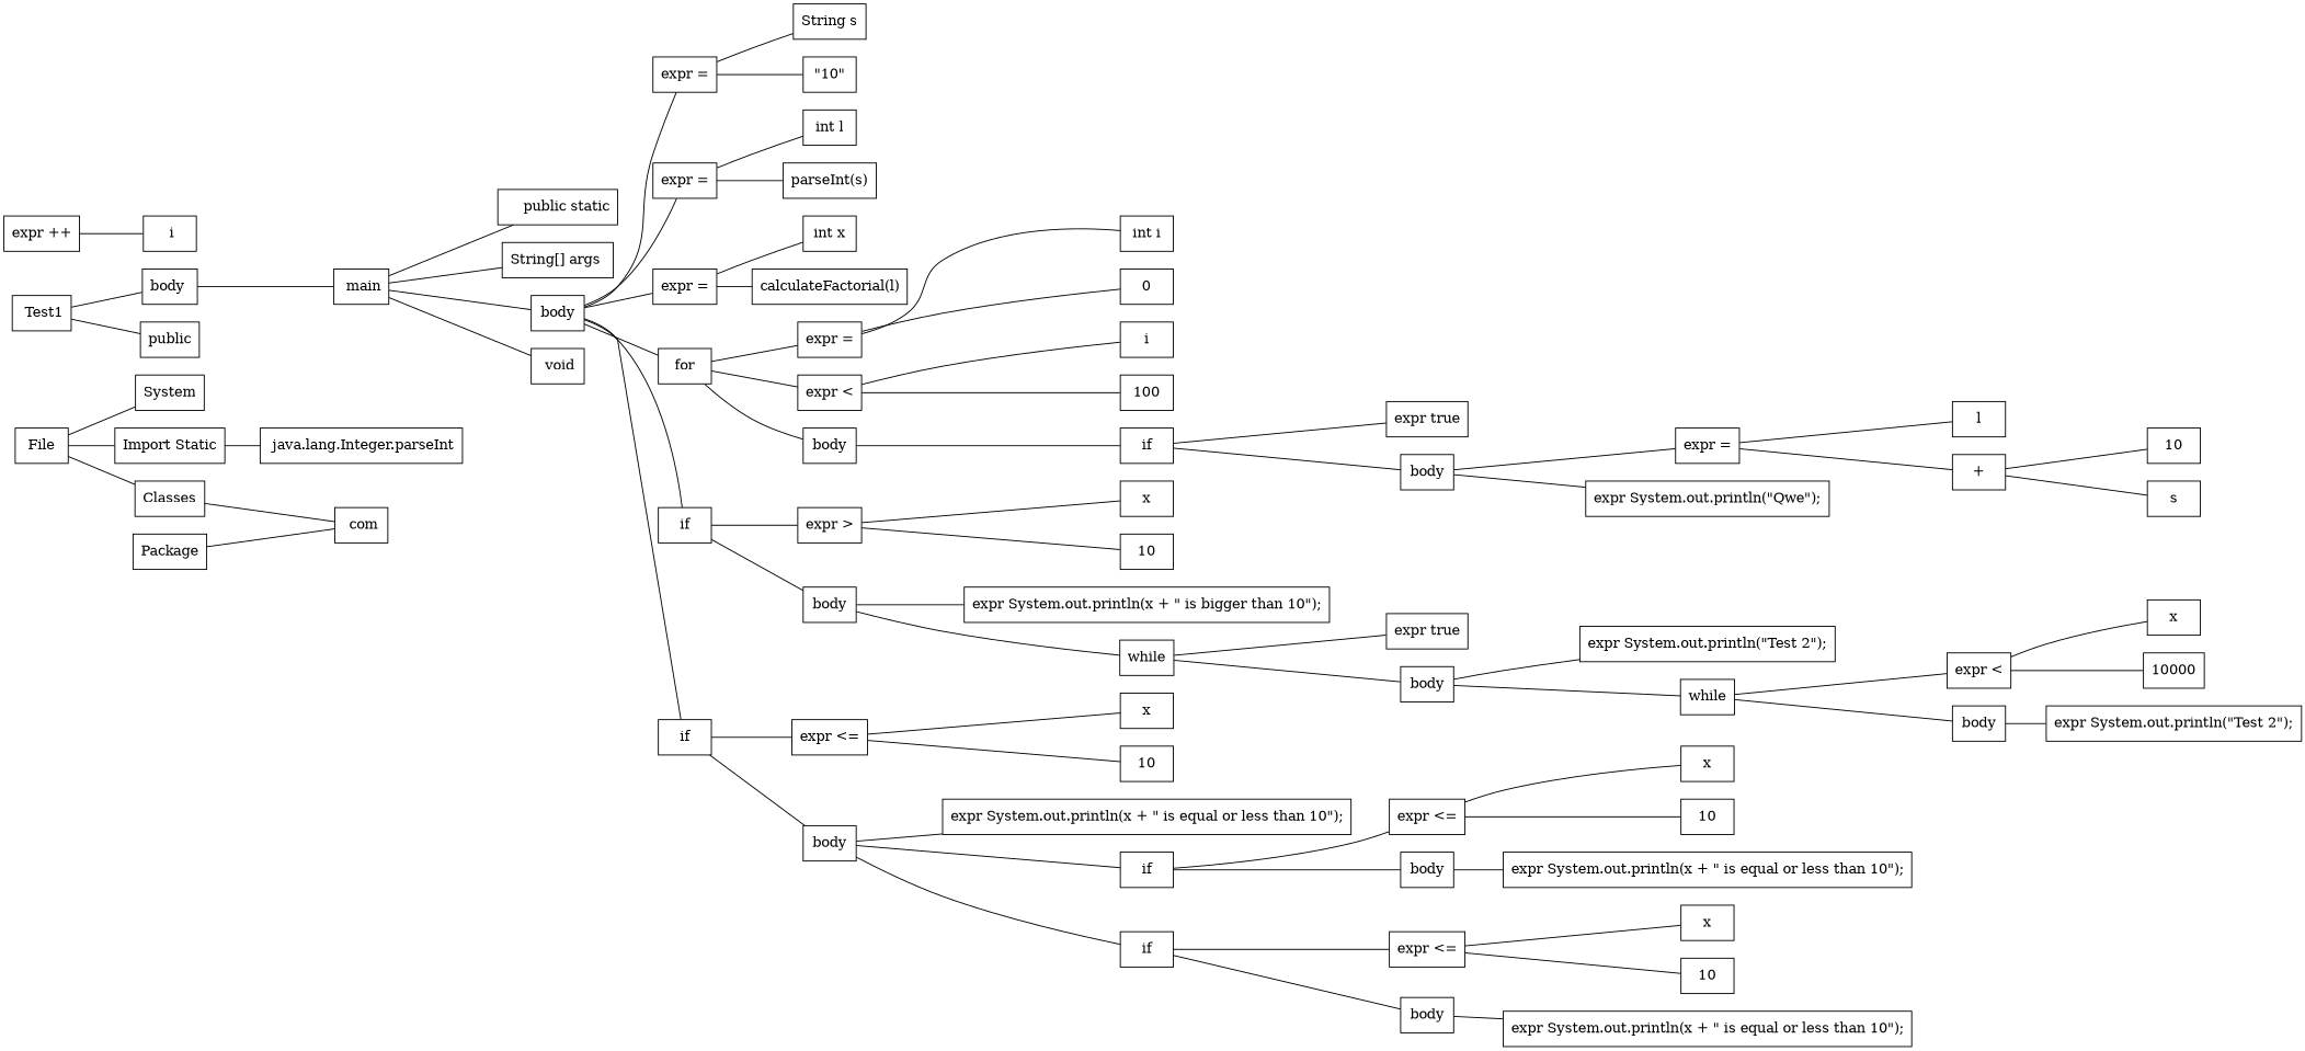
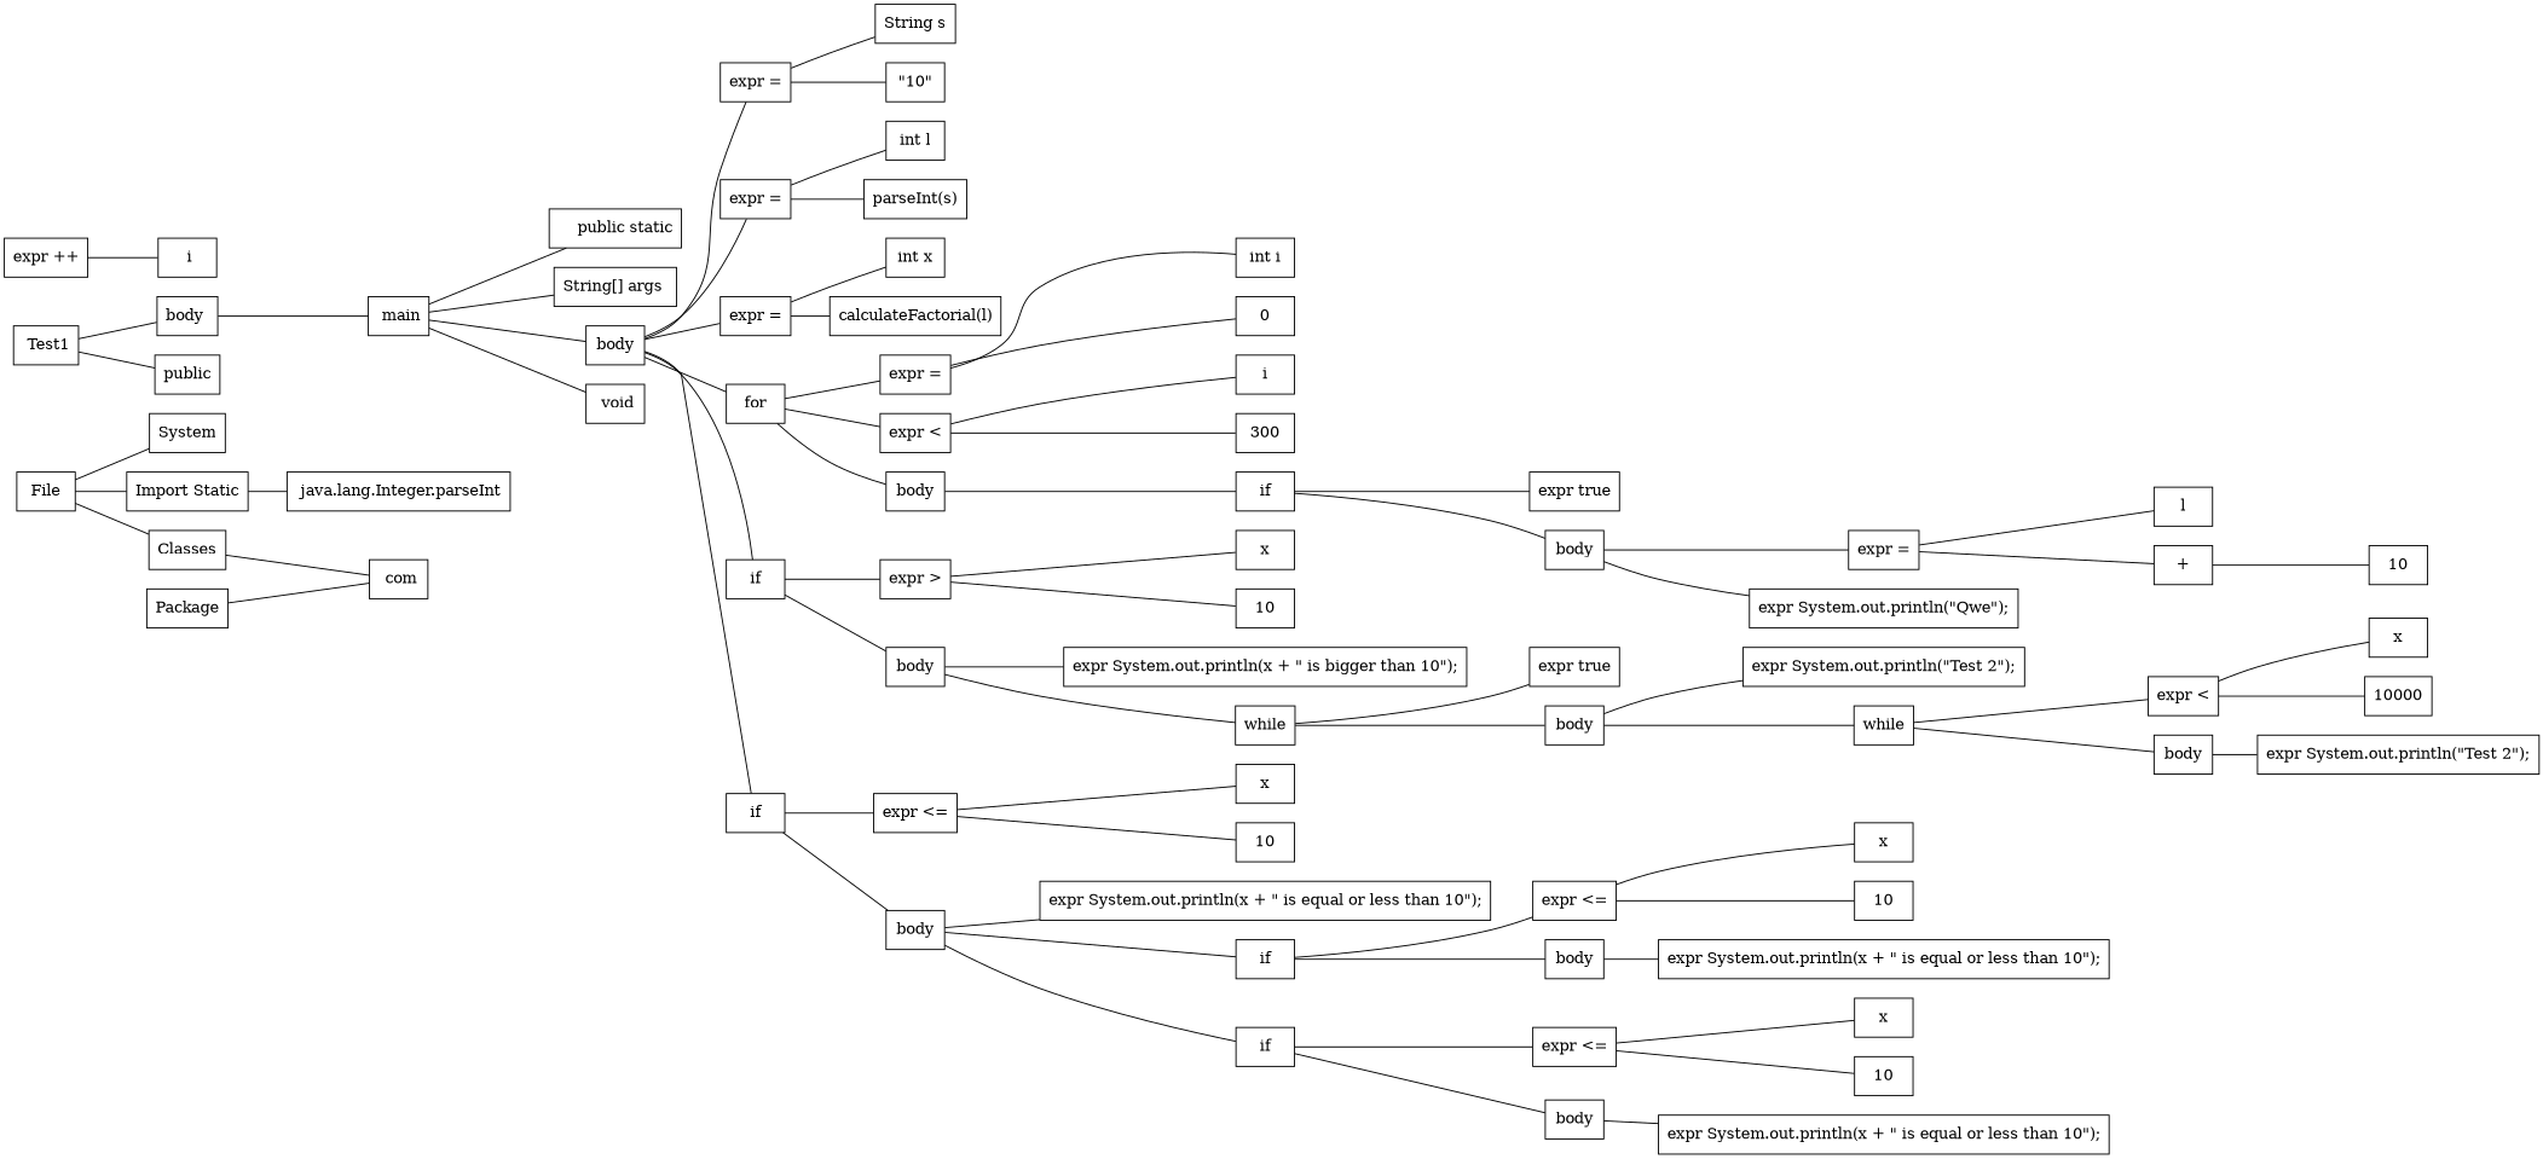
  graph {
    rankdir=LR
    node [shape=box]
    n1 [label=File]
    n2 [label=System]
    n3 [label="Import Static"]
    n4 [label=Classes]
    n5 [label=Package]
    n6 [label=" com"]
    n7 [label=" java.lang.Integer.parseInt"]
    n8 [label=" Test1"]
    n9 [label="body "]
    n10 [label=public]
    n11 [label=" main"]
    n12 [label="    public static"]
    n13 [label="String[] args "]
    n14 [label=body]
    n15 [label=" void"]
    n16 [label="expr ="]
    n17 [label="expr ="]
    n18 [label="expr ="]
    n19 [label=for]
    n20 [label=if]
    n21 [label=if]
    n22 [label="String s"]
    n23 [label="\"10\""]
    n24 [label="int l"]
    n25 [label="parseInt(s)"]
    n26 [label="int x"]
    n27 [label="calculateFactorial(l)"]
    n28 [label="expr ="]
    n29 [label="expr <"]
    n30 [label=body]
    n31 [label="expr >"]
    n32 [label=body]
    n33 [label="expr <="]
    n34 [label=body]
    n35 [label="int i"]
    n36 [label=0]
    n37 [label=i]
-   n38 [label=100]
+   n38 [label=300]
    n39 [label="expr ++"]
    n40 [label=" i"]
    n41 [label=if]
    n42 [label="expr true"]
    n43 [label=body]
    n44 [label="expr ="]
    n45 [label="expr System.out.println(\"Qwe\");"]
    n46 [label=l]
    n47 [label="+"]
    n48 [label=10]
-   n49 [label=s]
    n50 [label=x]
    n51 [label=10]
    n52 [label="expr System.out.println(x + \" is bigger than 10\");"]
    n53 [label=while]
    n54 [label="expr true"]
    n55 [label=body]
    n56 [label="expr System.out.println(\"Test 2\");"]
    n57 [label=while]
    n58 [label="expr <"]
    n59 [label=body]
    n60 [label=x]
    n61 [label=10000]
    n62 [label="expr System.out.println(\"Test 2\");"]
    n63 [label=x]
    n64 [label=10]
    n65 [label="expr System.out.println(x + \" is equal or less than 10\");"]
    n66 [label=if]
    n67 [label=if]
    n68 [label="expr <="]
    n69 [label=body]
    n70 [label="expr <="]
    n71 [label=body]
    n72 [label=x]
    n73 [label=10]
    n74 [label="expr System.out.println(x + \" is equal or less than 10\");"]
    n75 [label=x]
    n76 [label=10]
    n77 [label="expr System.out.println(x + \" is equal or less than 10\");"]
    n1 -- n2
    n1 -- n3
    n1 -- n4
    n3 -- n7
    n4 -- n6
    n5 -- n6
    n8 -- n9
    n8 -- n10
    n9 -- n11
    n11 -- n12
    n11 -- n13
    n11 -- n14
    n11 -- n15
    n14 -- n16
    n14 -- n17
    n14 -- n18
    n14 -- n19
    n14 -- n20
    n14 -- n21
    n16 -- n22
    n16 -- n23
    n17 -- n24
    n17 -- n25
    n18 -- n26
    n18 -- n27
    n19 -- n28
    n19 -- n29
    n19 -- n30
    n20 -- n31
    n20 -- n32
    n21 -- n33
    n21 -- n34
    n28 -- n35
    n28 -- n36
    n29 -- n37
    n29 -- n38
    n30 -- n41
    n31 -- n50
    n31 -- n51
    n32 -- n52
    n32 -- n53
    n33 -- n63
    n33 -- n64
    n34 -- n65
    n34 -- n66
    n34 -- n67
    n39 -- n40
    n41 -- n42
    n41 -- n43
    n43 -- n44
    n43 -- n45
    n44 -- n46
    n44 -- n47
    n47 -- n48
-   n47 -- n49
    n53 -- n54
    n53 -- n55
    n55 -- n56
    n55 -- n57
    n57 -- n58
    n57 -- n59
    n58 -- n60
    n58 -- n61
    n59 -- n62
    n66 -- n68
    n66 -- n69
    n67 -- n70
    n67 -- n71
    n68 -- n72
    n68 -- n73
    n69 -- n74
    n70 -- n75
    n70 -- n76
    n71 -- n77
  }
